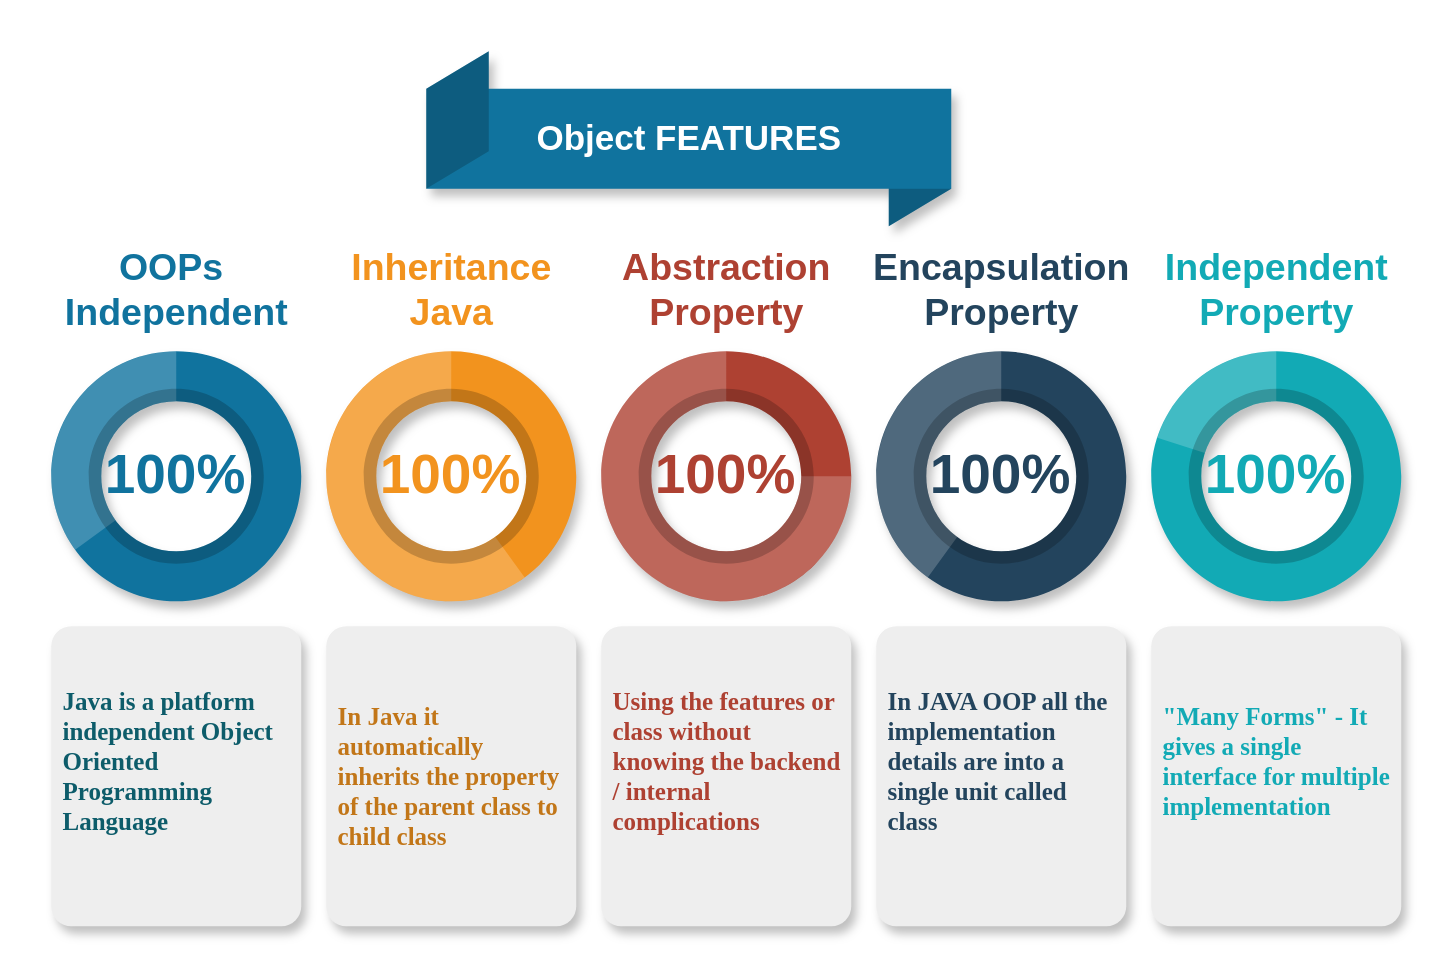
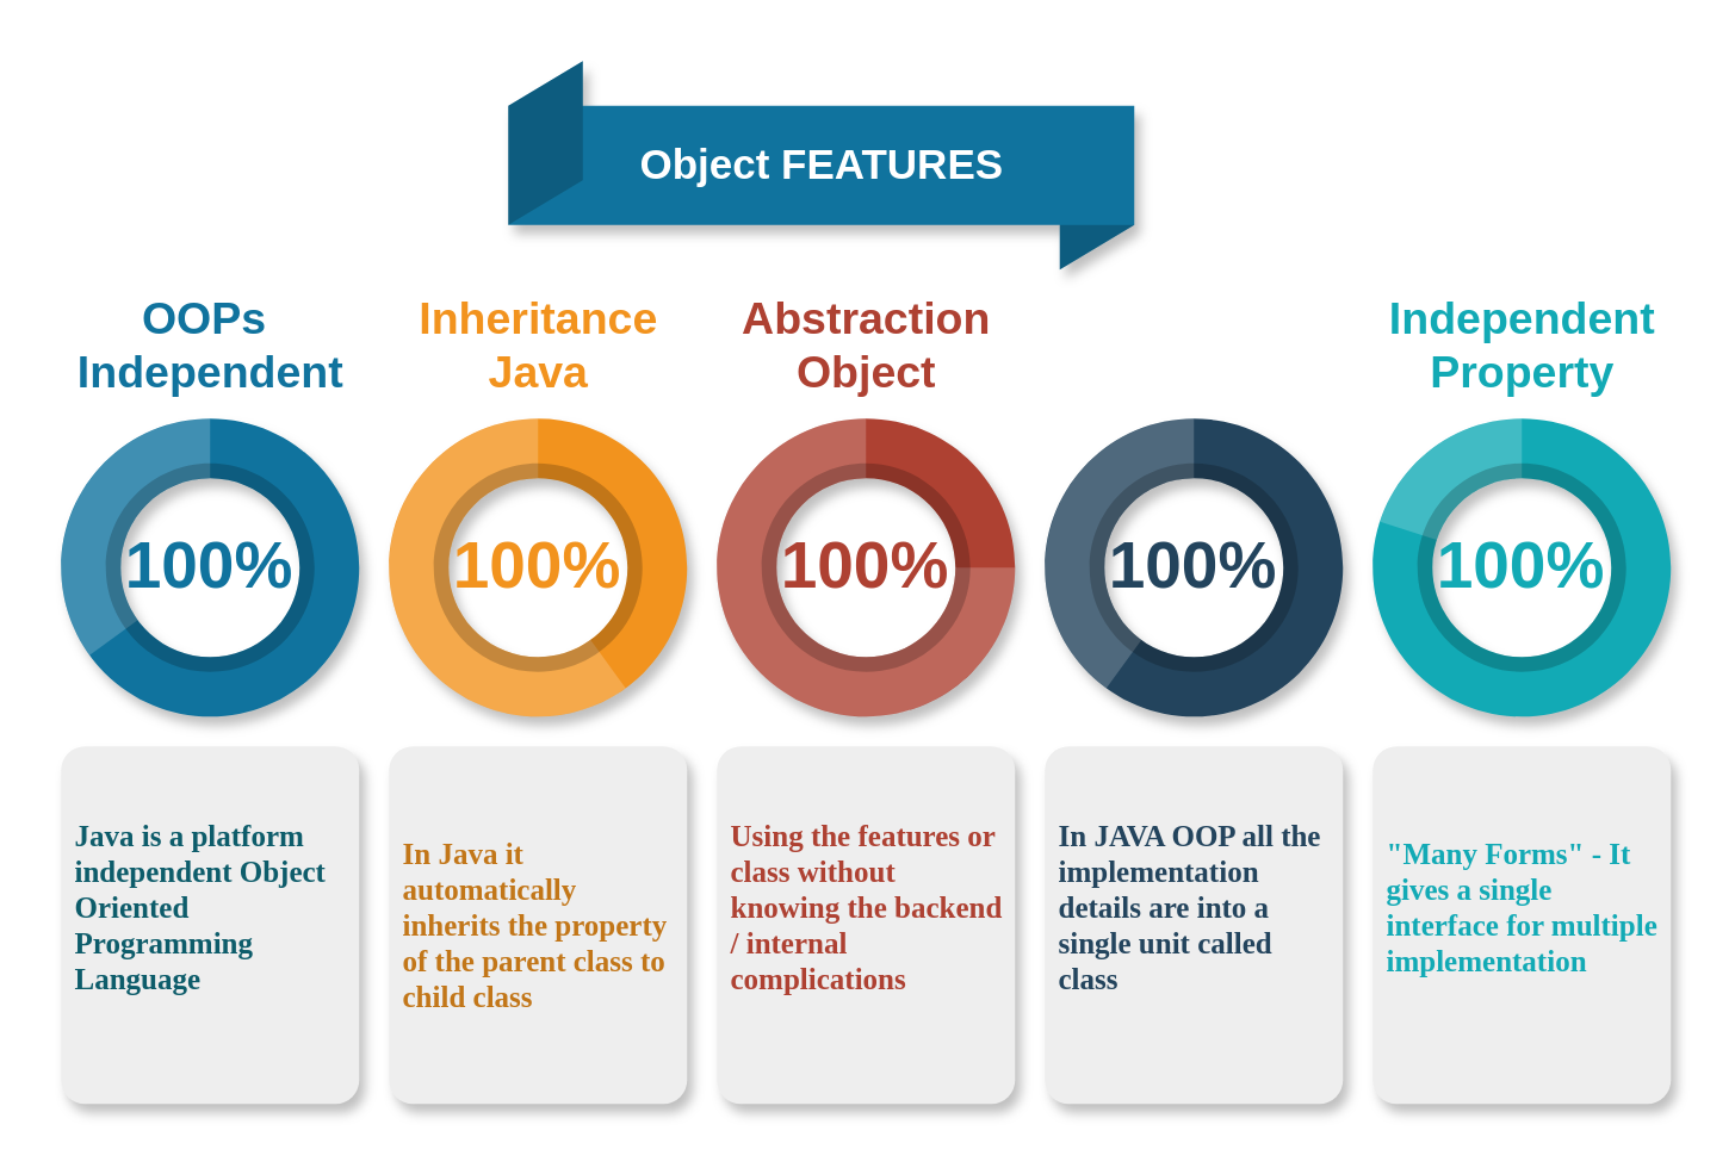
  <mxCell id="0" />
  <mxCell id="1" parent="0" />
  <mxCell id="2" value="Object FEATURES" style="html=1;shape=mxgraph.infographic.ribbonDoubleFolded;dx=25;dy=15;fillColor=#10739E;strokeColor=none;align=center;verticalAlign=middle;fontColor=#ffffff;fontSize=14;fontStyle=1;dashed=1;dashPattern=1 2;shadow=1;" vertex="1" parent="1"><mxGeometry x="170" y="20" width="210" height="70" as="geometry" /></mxCell>
  <mxCell id="3" value="100%" style="verticalLabelPosition=middle;verticalAlign=middle;html=1;whiteSpace=wrap;shape=mxgraph.infographic.partConcEllipse;startAngle=0;endAngle=0.65;arcWidth=0.4;strokeColor=none;fillColor=#10739E;fontSize=22;fontColor=#10739E;align=center;fontStyle=1;dashed=1;dashPattern=1 2;shadow=1;" vertex="1" parent="1"><mxGeometry x="20" y="140" width="100" height="100" as="geometry" /></mxCell>
  <mxCell id="4" value="100%" style="verticalLabelPosition=middle;verticalAlign=middle;html=1;whiteSpace=wrap;shape=mxgraph.infographic.partConcEllipse;startAngle=0;endAngle=0.4;arcWidth=0.4;strokeColor=none;fillColor=#F2931E;fontSize=22;fontColor=#F2931E;align=center;fontStyle=1;dashed=1;dashPattern=1 2;shadow=1;" vertex="1" parent="1"><mxGeometry x="130" y="140" width="100" height="100" as="geometry" /></mxCell>
  <mxCell id="5" value="100%" style="verticalLabelPosition=middle;verticalAlign=middle;html=1;whiteSpace=wrap;shape=mxgraph.infographic.partConcEllipse;startAngle=0;endAngle=0.25;arcWidth=0.4;strokeColor=none;fillColor=#AE4132;fontSize=22;fontColor=#AE4132;align=center;fontStyle=1;dashed=1;dashPattern=1 2;shadow=1;" vertex="1" parent="1"><mxGeometry x="240" y="140" width="100" height="100" as="geometry" /></mxCell>
  <mxCell id="6" value="100%" style="verticalLabelPosition=middle;verticalAlign=middle;html=1;whiteSpace=wrap;shape=mxgraph.infographic.partConcEllipse;startAngle=0;endAngle=0.6;arcWidth=0.4;strokeColor=none;fillColor=#23445D;fontSize=22;fontColor=#23445D;align=center;fontStyle=1;dashed=1;dashPattern=1 2;shadow=1;" vertex="1" parent="1"><mxGeometry x="350" y="140" width="100" height="100" as="geometry" /></mxCell>
  <mxCell id="7" value="100%" style="verticalLabelPosition=middle;verticalAlign=middle;html=1;whiteSpace=wrap;shape=mxgraph.infographic.partConcEllipse;startAngle=0;endAngle=0.8;arcWidth=0.4;strokeColor=none;fillColor=#12AAB5;fontSize=22;fontColor=#12AAB5;align=center;fontStyle=1;dashed=1;dashPattern=1 2;shadow=1;" vertex="1" parent="1"><mxGeometry x="460" y="140" width="100" height="100" as="geometry" /></mxCell>
  <mxCell id="8" value="OOPs&amp;nbsp;&lt;div&gt;Independent&lt;/div&gt;" style="verticalLabelPosition=middle;verticalAlign=middle;html=1;fillColor=none;strokeColor=none;fontSize=15;fontColor=#10739E;align=center;fontStyle=1;dashed=1;dashPattern=1 2;shadow=1;" vertex="1" parent="1"><mxGeometry x="20" y="100" width="100" height="30" as="geometry" /></mxCell>
  <mxCell id="9" value="Inheritance&lt;div&gt;Java&lt;/div&gt;" style="verticalLabelPosition=middle;verticalAlign=middle;html=1;fillColor=none;strokeColor=none;fontSize=15;fontColor=#F2931E;align=center;fontStyle=1;dashed=1;dashPattern=1 2;shadow=1;" vertex="1" parent="1"><mxGeometry x="130" y="100" width="100" height="30" as="geometry" /></mxCell>
- <mxCell id="10" value="Abstraction&lt;div&gt;Property&lt;/div&gt;" style="verticalLabelPosition=middle;verticalAlign=middle;html=1;fillColor=none;strokeColor=none;fontSize=15;fontColor=#AE4132;align=center;fontStyle=1;dashed=1;dashPattern=1 2;shadow=1;" vertex="1" parent="1"><mxGeometry x="240" y="100" width="100" height="30" as="geometry" /></mxCell>
- <mxCell id="11" value="Encapsulation&lt;div&gt;Property&lt;/div&gt;" style="verticalLabelPosition=middle;verticalAlign=middle;html=1;fillColor=none;strokeColor=none;fontSize=15;fontColor=#23445D;align=center;fontStyle=1;dashed=1;dashPattern=1 2;shadow=1;" vertex="1" parent="1"><mxGeometry x="350" y="100" width="100" height="30" as="geometry" /></mxCell>
+ <mxCell id="10" value="Abstraction&lt;div&gt;Object&lt;/div&gt;" style="verticalLabelPosition=middle;verticalAlign=middle;html=1;fillColor=none;strokeColor=none;fontSize=15;fontColor=#AE4132;align=center;fontStyle=1;dashed=1;dashPattern=1 2;shadow=1;" vertex="1" parent="1"><mxGeometry x="240" y="100" width="100" height="30" as="geometry" /></mxCell>
  <mxCell id="12" value="Independent&lt;div&gt;Property&lt;/div&gt;" style="verticalLabelPosition=middle;verticalAlign=middle;html=1;fillColor=none;strokeColor=none;fontSize=15;fontColor=#12AAB5;align=center;fontStyle=1;dashed=1;dashPattern=1 2;shadow=1;" vertex="1" parent="1"><mxGeometry x="460" y="100" width="100" height="30" as="geometry" /></mxCell>
  <mxCell id="13" value="&lt;font style=&quot;color: light-dark(rgb(13, 92, 106), rgb(54, 149, 239));&quot; face=&quot;Comic Sans MS&quot;&gt;&lt;b style=&quot;&quot;&gt;Java is a platform independent Object Oriented Programming Language&lt;/b&gt;&lt;/font&gt;&lt;div&gt;&lt;font style=&quot;color: rgb(23, 134, 238);&quot; face=&quot;Comic Sans MS&quot;&gt;&lt;b&gt;&lt;br&gt;&lt;/b&gt;&lt;/font&gt;&lt;/div&gt;" style="verticalLabelPosition=middle;verticalAlign=middle;html=1;fillColor=#EEEEEE;strokeColor=none;fontSize=10;align=left;fontStyle=0;rounded=1;whiteSpace=wrap;arcSize=8;spacing=5;dashed=1;dashPattern=1 2;shadow=1;" vertex="1" parent="1"><mxGeometry x="20" y="250" width="100" height="120" as="geometry" /></mxCell>
  <mxCell id="14" value="&lt;div style=&quot;&quot;&gt;&lt;b style=&quot;font-family: &amp;quot;Comic Sans MS&amp;quot;; background-color: transparent;&quot;&gt;&lt;font style=&quot;color: light-dark(rgb(194, 118, 24), rgb(255, 255, 255));&quot;&gt;In Java it automatically inherits the property of the parent class to&amp;nbsp; child class&lt;/font&gt;&lt;/b&gt;&lt;/div&gt;" style="verticalLabelPosition=middle;verticalAlign=middle;html=1;fillColor=#EEEEEE;strokeColor=none;fontSize=10;align=left;fontStyle=0;rounded=1;whiteSpace=wrap;arcSize=8;spacing=5;dashed=1;dashPattern=1 2;shadow=1;" vertex="1" parent="1"><mxGeometry x="130" y="250" width="100" height="120" as="geometry" /></mxCell>
  <mxCell id="15" value="&lt;font face=&quot;Comic Sans MS&quot; style=&quot;color: light-dark(rgb(174, 65, 50), rgb(237, 237, 237));&quot;&gt;&lt;b&gt;Using the features or class without knowing the backend / internal complications&lt;/b&gt;&lt;/font&gt;&lt;div&gt;&lt;font face=&quot;Comic Sans MS&quot; style=&quot;color: light-dark(rgb(174, 65, 50), rgb(237, 237, 237));&quot;&gt;&lt;b&gt;&lt;br&gt;&lt;/b&gt;&lt;/font&gt;&lt;/div&gt;" style="verticalLabelPosition=middle;verticalAlign=middle;html=1;fillColor=#EEEEEE;strokeColor=none;fontSize=10;align=left;fontStyle=0;rounded=1;whiteSpace=wrap;arcSize=8;spacing=5;dashed=1;dashPattern=1 2;shadow=1;" vertex="1" parent="1"><mxGeometry x="240" y="250" width="100" height="120" as="geometry" /></mxCell>
  <mxCell id="16" value="&lt;b&gt;&lt;font style=&quot;color: light-dark(rgb(35, 68, 93), rgb(237, 237, 237));&quot; face=&quot;Comic Sans MS&quot;&gt;In JAVA OOP all the implementation details are into a single unit called class&lt;/font&gt;&lt;/b&gt;&lt;div&gt;&lt;b&gt;&lt;font face=&quot;Comic Sans MS&quot;&gt;&lt;br&gt;&lt;/font&gt;&lt;/b&gt;&lt;/div&gt;" style="verticalLabelPosition=middle;verticalAlign=middle;html=1;fillColor=#EEEEEE;strokeColor=none;fontSize=10;align=left;fontStyle=0;rounded=1;whiteSpace=wrap;arcSize=8;spacing=5;dashed=1;dashPattern=1 2;shadow=1;" vertex="1" parent="1"><mxGeometry x="350" y="250" width="100" height="120" as="geometry" /></mxCell>
  <mxCell id="17" value="&lt;b&gt;&lt;font style=&quot;color: light-dark(rgb(18, 170, 181), rgb(237, 237, 237));&quot; face=&quot;Comic Sans MS&quot;&gt;&quot;Many Forms&quot; - It gives a single interface for multiple implementation&amp;nbsp;&lt;/font&gt;&lt;/b&gt;&lt;div&gt;&lt;b&gt;&lt;font style=&quot;color: light-dark(rgb(18, 170, 181), rgb(237, 237, 237));&quot; face=&quot;Comic Sans MS&quot;&gt;&lt;br&gt;&lt;/font&gt;&lt;/b&gt;&lt;/div&gt;" style="verticalLabelPosition=middle;verticalAlign=middle;html=1;fillColor=#EEEEEE;strokeColor=none;fontSize=10;align=left;fontStyle=0;rounded=1;whiteSpace=wrap;arcSize=8;spacing=5;dashed=1;dashPattern=1 2;shadow=1;" vertex="1" parent="1"><mxGeometry x="460" y="250" width="100" height="120" as="geometry" /></mxCell>
